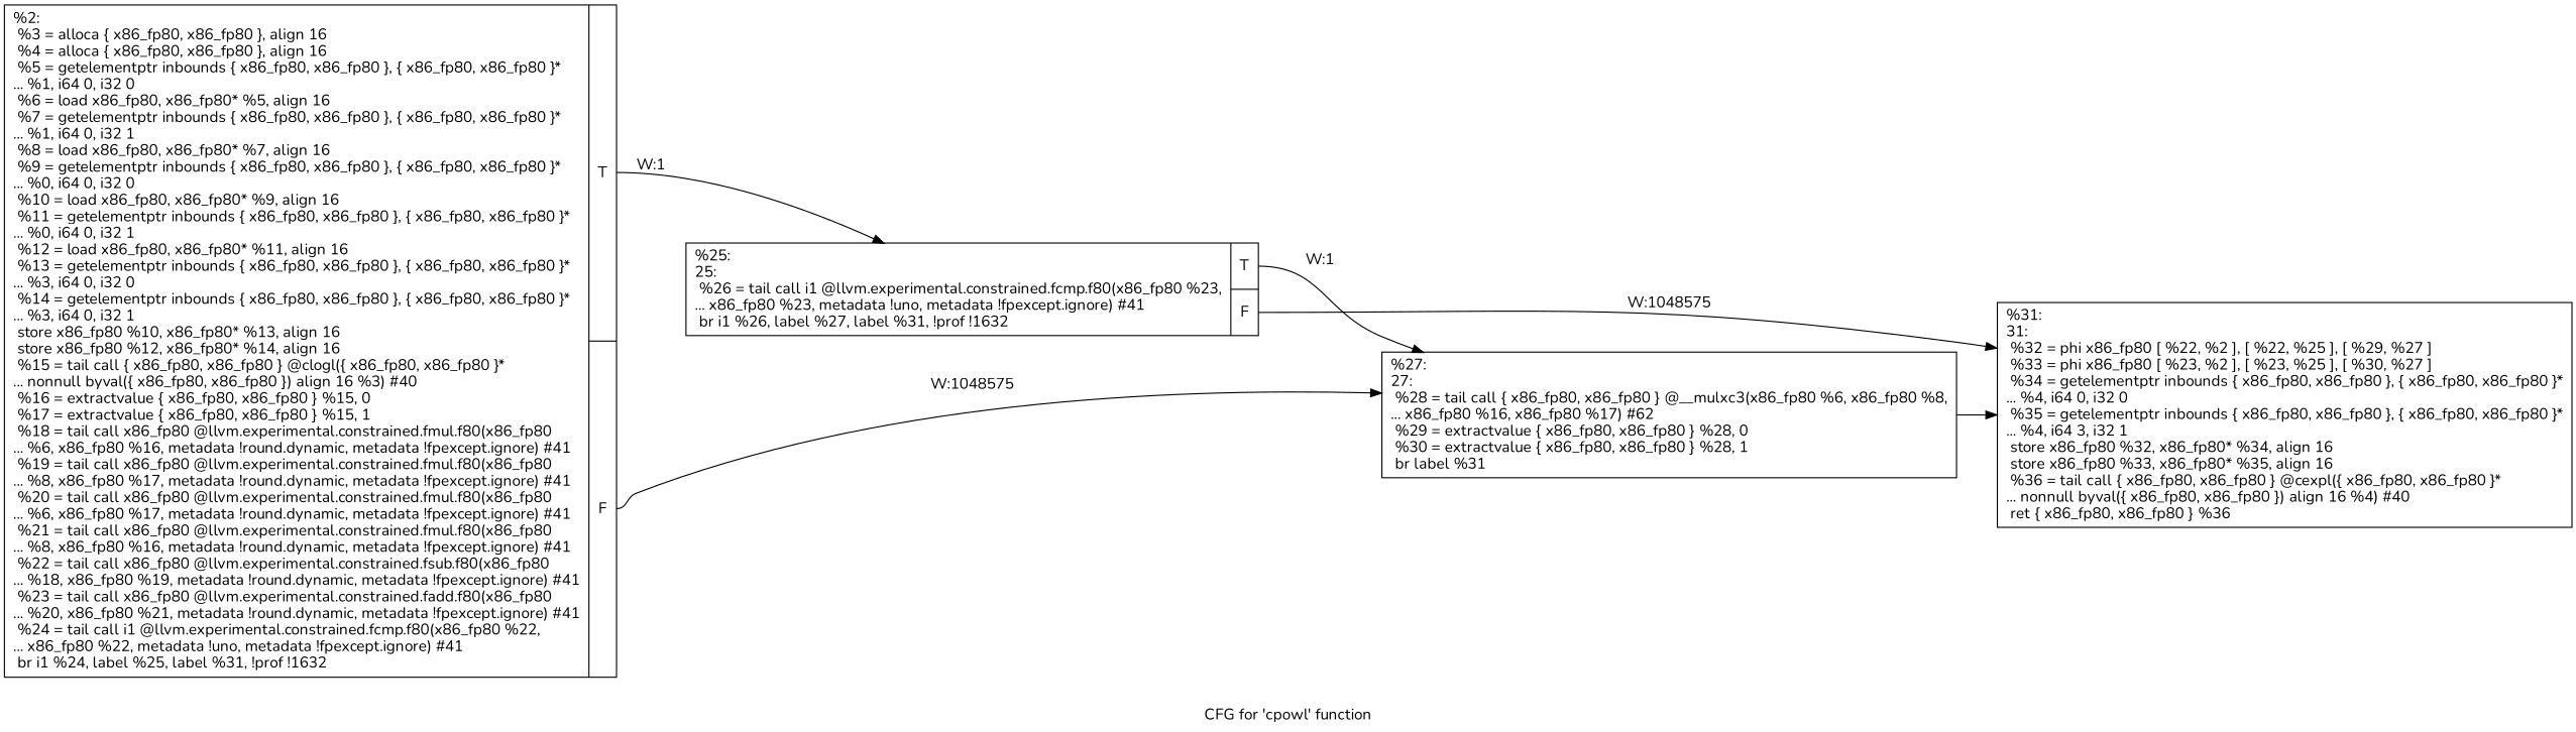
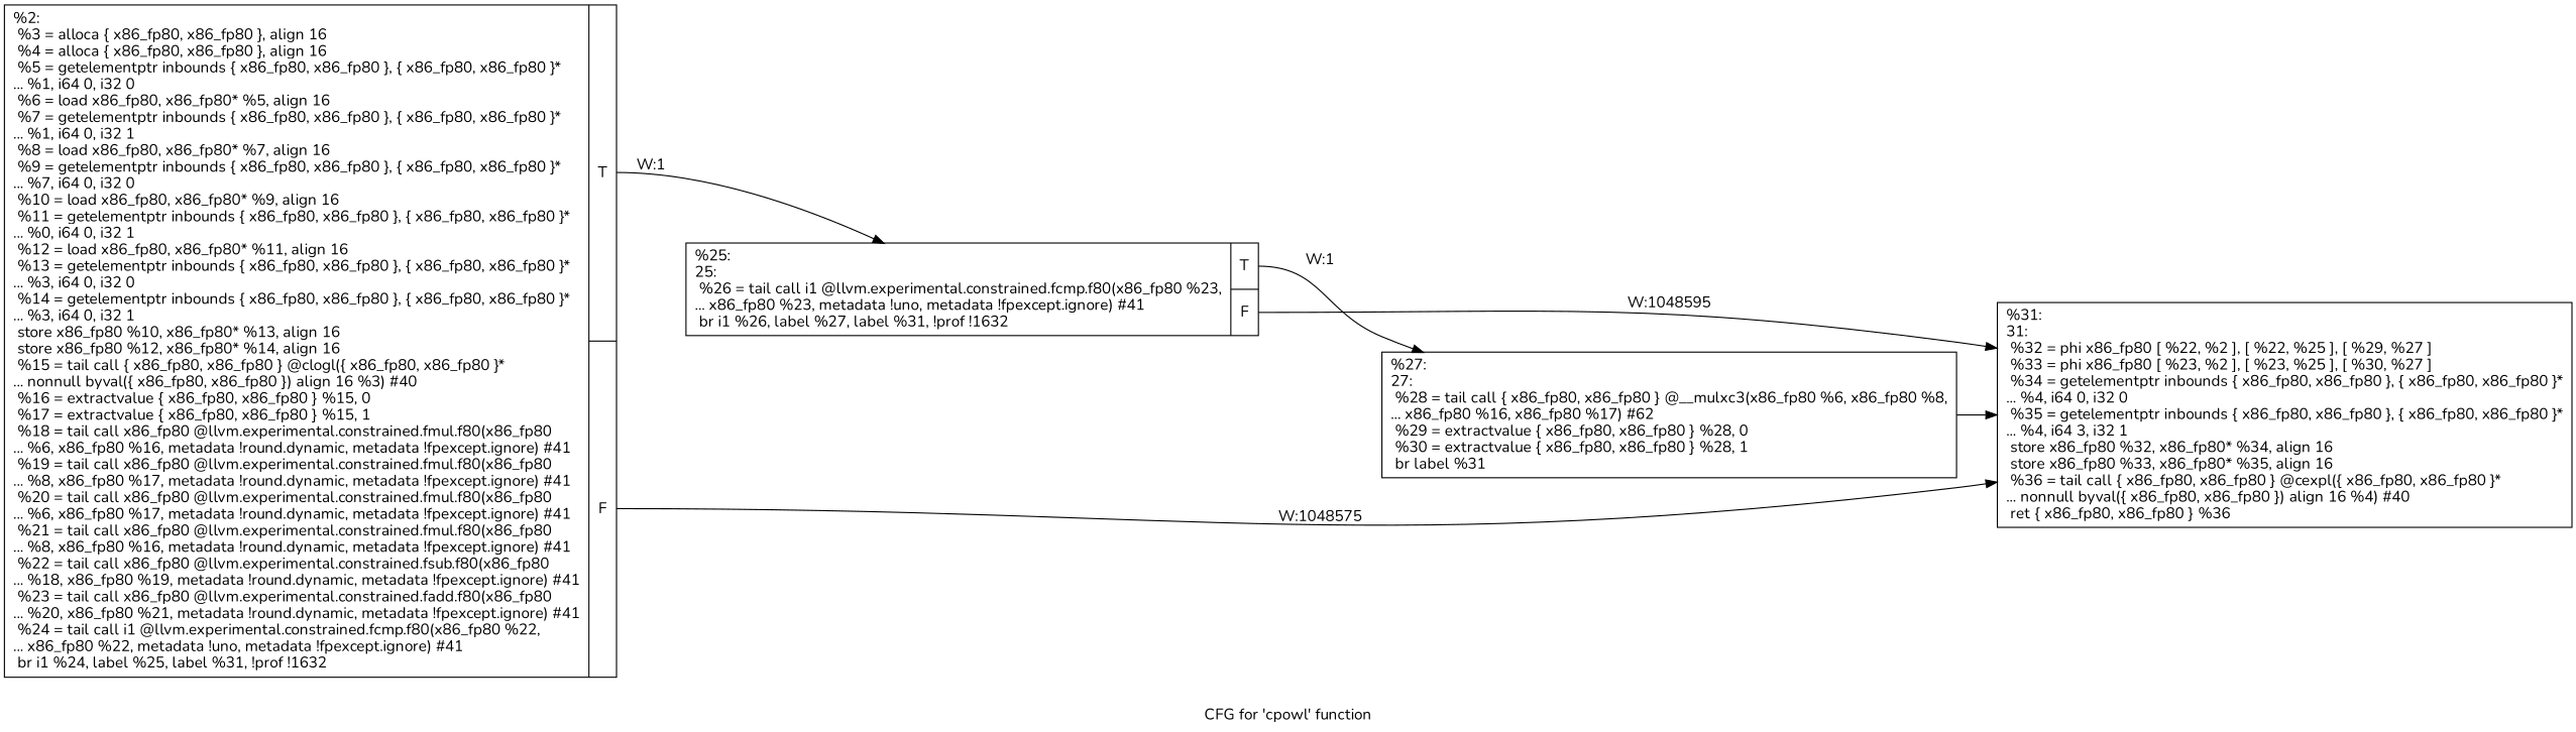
  digraph {
    fontname=Nunito
    label="CFG for 'cpowl' function"
    rankdir=LR
    node [fontname=Nunito shape=record]
    edge [fontname=Nunito tailport=s0]
-   n1 [label="{%2:\l  %3 = alloca \{ x86_fp80, x86_fp80 \}, align 16\l  %4 = alloca \{ x86_fp80, x86_fp80 \}, align 16\l  %5 = getelementptr inbounds \{ x86_fp80, x86_fp80 \}, \{ x86_fp80, x86_fp80 \}*\l... %1, i64 0, i32 0\l  %6 = load x86_fp80, x86_fp80* %5, align 16\l  %7 = getelementptr inbounds \{ x86_fp80, x86_fp80 \}, \{ x86_fp80, x86_fp80 \}*\l... %1, i64 0, i32 1\l  %8 = load x86_fp80, x86_fp80* %7, align 16\l  %9 = getelementptr inbounds \{ x86_fp80, x86_fp80 \}, \{ x86_fp80, x86_fp80 \}*\l... %0, i64 0, i32 0\l  %10 = load x86_fp80, x86_fp80* %9, align 16\l  %11 = getelementptr inbounds \{ x86_fp80, x86_fp80 \}, \{ x86_fp80, x86_fp80 \}*\l... %0, i64 0, i32 1\l  %12 = load x86_fp80, x86_fp80* %11, align 16\l  %13 = getelementptr inbounds \{ x86_fp80, x86_fp80 \}, \{ x86_fp80, x86_fp80 \}*\l... %3, i64 0, i32 0\l  %14 = getelementptr inbounds \{ x86_fp80, x86_fp80 \}, \{ x86_fp80, x86_fp80 \}*\l... %3, i64 0, i32 1\l  store x86_fp80 %10, x86_fp80* %13, align 16\l  store x86_fp80 %12, x86_fp80* %14, align 16\l  %15 = tail call \{ x86_fp80, x86_fp80 \} @clogl(\{ x86_fp80, x86_fp80 \}*\l... nonnull byval(\{ x86_fp80, x86_fp80 \}) align 16 %3) #40\l  %16 = extractvalue \{ x86_fp80, x86_fp80 \} %15, 0\l  %17 = extractvalue \{ x86_fp80, x86_fp80 \} %15, 1\l  %18 = tail call x86_fp80 @llvm.experimental.constrained.fmul.f80(x86_fp80\l... %6, x86_fp80 %16, metadata !round.dynamic, metadata !fpexcept.ignore) #41\l  %19 = tail call x86_fp80 @llvm.experimental.constrained.fmul.f80(x86_fp80\l... %8, x86_fp80 %17, metadata !round.dynamic, metadata !fpexcept.ignore) #41\l  %20 = tail call x86_fp80 @llvm.experimental.constrained.fmul.f80(x86_fp80\l... %6, x86_fp80 %17, metadata !round.dynamic, metadata !fpexcept.ignore) #41\l  %21 = tail call x86_fp80 @llvm.experimental.constrained.fmul.f80(x86_fp80\l... %8, x86_fp80 %16, metadata !round.dynamic, metadata !fpexcept.ignore) #41\l  %22 = tail call x86_fp80 @llvm.experimental.constrained.fsub.f80(x86_fp80\l... %18, x86_fp80 %19, metadata !round.dynamic, metadata !fpexcept.ignore) #41\l  %23 = tail call x86_fp80 @llvm.experimental.constrained.fadd.f80(x86_fp80\l... %20, x86_fp80 %21, metadata !round.dynamic, metadata !fpexcept.ignore) #41\l  %24 = tail call i1 @llvm.experimental.constrained.fcmp.f80(x86_fp80 %22,\l... x86_fp80 %22, metadata !uno, metadata !fpexcept.ignore) #41\l  br i1 %24, label %25, label %31, !prof !1632\l|{<s0>T|<s1>F}}"]
+   n1 [label="{%2:\l  %3 = alloca \{ x86_fp80, x86_fp80 \}, align 16\l  %4 = alloca \{ x86_fp80, x86_fp80 \}, align 16\l  %5 = getelementptr inbounds \{ x86_fp80, x86_fp80 \}, \{ x86_fp80, x86_fp80 \}*\l... %1, i64 0, i32 0\l  %6 = load x86_fp80, x86_fp80* %5, align 16\l  %7 = getelementptr inbounds \{ x86_fp80, x86_fp80 \}, \{ x86_fp80, x86_fp80 \}*\l... %1, i64 0, i32 1\l  %8 = load x86_fp80, x86_fp80* %7, align 16\l  %9 = getelementptr inbounds \{ x86_fp80, x86_fp80 \}, \{ x86_fp80, x86_fp80 \}*\l... %7, i64 0, i32 0\l  %10 = load x86_fp80, x86_fp80* %9, align 16\l  %11 = getelementptr inbounds \{ x86_fp80, x86_fp80 \}, \{ x86_fp80, x86_fp80 \}*\l... %0, i64 0, i32 1\l  %12 = load x86_fp80, x86_fp80* %11, align 16\l  %13 = getelementptr inbounds \{ x86_fp80, x86_fp80 \}, \{ x86_fp80, x86_fp80 \}*\l... %3, i64 0, i32 0\l  %14 = getelementptr inbounds \{ x86_fp80, x86_fp80 \}, \{ x86_fp80, x86_fp80 \}*\l... %3, i64 0, i32 1\l  store x86_fp80 %10, x86_fp80* %13, align 16\l  store x86_fp80 %12, x86_fp80* %14, align 16\l  %15 = tail call \{ x86_fp80, x86_fp80 \} @clogl(\{ x86_fp80, x86_fp80 \}*\l... nonnull byval(\{ x86_fp80, x86_fp80 \}) align 16 %3) #40\l  %16 = extractvalue \{ x86_fp80, x86_fp80 \} %15, 0\l  %17 = extractvalue \{ x86_fp80, x86_fp80 \} %15, 1\l  %18 = tail call x86_fp80 @llvm.experimental.constrained.fmul.f80(x86_fp80\l... %6, x86_fp80 %16, metadata !round.dynamic, metadata !fpexcept.ignore) #41\l  %19 = tail call x86_fp80 @llvm.experimental.constrained.fmul.f80(x86_fp80\l... %8, x86_fp80 %17, metadata !round.dynamic, metadata !fpexcept.ignore) #41\l  %20 = tail call x86_fp80 @llvm.experimental.constrained.fmul.f80(x86_fp80\l... %6, x86_fp80 %17, metadata !round.dynamic, metadata !fpexcept.ignore) #41\l  %21 = tail call x86_fp80 @llvm.experimental.constrained.fmul.f80(x86_fp80\l... %8, x86_fp80 %16, metadata !round.dynamic, metadata !fpexcept.ignore) #41\l  %22 = tail call x86_fp80 @llvm.experimental.constrained.fsub.f80(x86_fp80\l... %18, x86_fp80 %19, metadata !round.dynamic, metadata !fpexcept.ignore) #41\l  %23 = tail call x86_fp80 @llvm.experimental.constrained.fadd.f80(x86_fp80\l... %20, x86_fp80 %21, metadata !round.dynamic, metadata !fpexcept.ignore) #41\l  %24 = tail call i1 @llvm.experimental.constrained.fcmp.f80(x86_fp80 %22,\l... x86_fp80 %22, metadata !uno, metadata !fpexcept.ignore) #41\l  br i1 %24, label %25, label %31, !prof !1632\l|{<s0>T|<s1>F}}"]
    n2 [label="{%25:\l25:                                               \l  %26 = tail call i1 @llvm.experimental.constrained.fcmp.f80(x86_fp80 %23,\l... x86_fp80 %23, metadata !uno, metadata !fpexcept.ignore) #41\l  br i1 %26, label %27, label %31, !prof !1632\l|{<s0>T|<s1>F}}"]
    n3 [label="{%31:\l31:                                               \l  %32 = phi x86_fp80 [ %22, %2 ], [ %22, %25 ], [ %29, %27 ]\l  %33 = phi x86_fp80 [ %23, %2 ], [ %23, %25 ], [ %30, %27 ]\l  %34 = getelementptr inbounds \{ x86_fp80, x86_fp80 \}, \{ x86_fp80, x86_fp80 \}*\l... %4, i64 0, i32 0\l  %35 = getelementptr inbounds \{ x86_fp80, x86_fp80 \}, \{ x86_fp80, x86_fp80 \}*\l... %4, i64 3, i32 1\l  store x86_fp80 %32, x86_fp80* %34, align 16\l  store x86_fp80 %33, x86_fp80* %35, align 16\l  %36 = tail call \{ x86_fp80, x86_fp80 \} @cexpl(\{ x86_fp80, x86_fp80 \}*\l... nonnull byval(\{ x86_fp80, x86_fp80 \}) align 16 %4) #40\l  ret \{ x86_fp80, x86_fp80 \} %36\l}"]
    n4 [label="{%27:\l27:                                               \l  %28 = tail call \{ x86_fp80, x86_fp80 \} @__mulxc3(x86_fp80 %6, x86_fp80 %8,\l... x86_fp80 %16, x86_fp80 %17) #62\l  %29 = extractvalue \{ x86_fp80, x86_fp80 \} %28, 0\l  %30 = extractvalue \{ x86_fp80, x86_fp80 \} %28, 1\l  br label %31\l}"]
    n1 -> n2 [label="W:1"]
-   n1 -> n4 [label="W:1048575" tailport=s1]
-   n2 -> n3 [label="W:1048575" tailport=s1]
+   n1 -> n3 [label="W:1048575" tailport=s1]
+   n2 -> n3 [label="W:1048595" tailport=s1]
    n2 -> n4 [label="W:1"]
    n4 -> n3
  }
